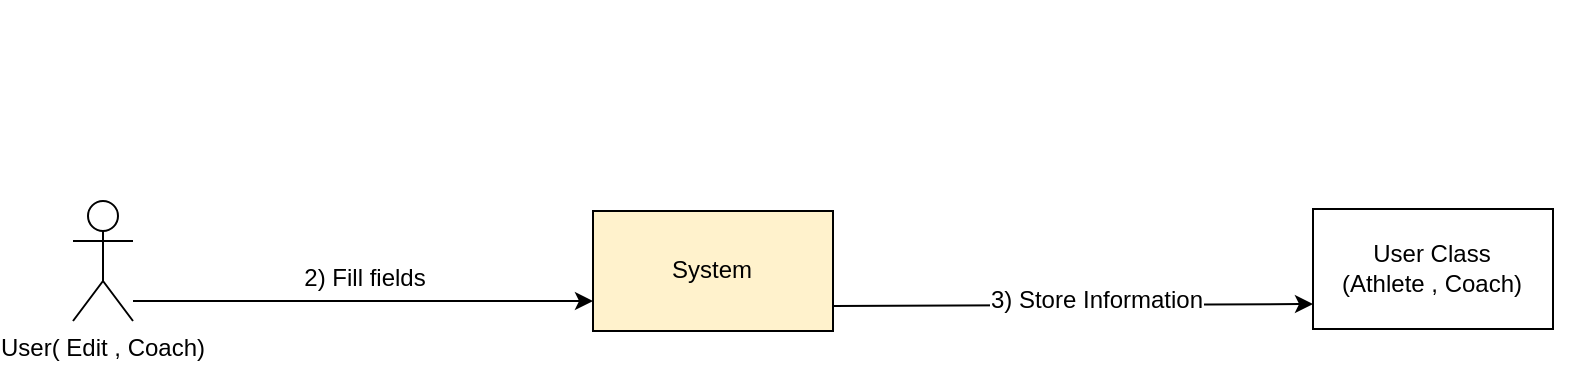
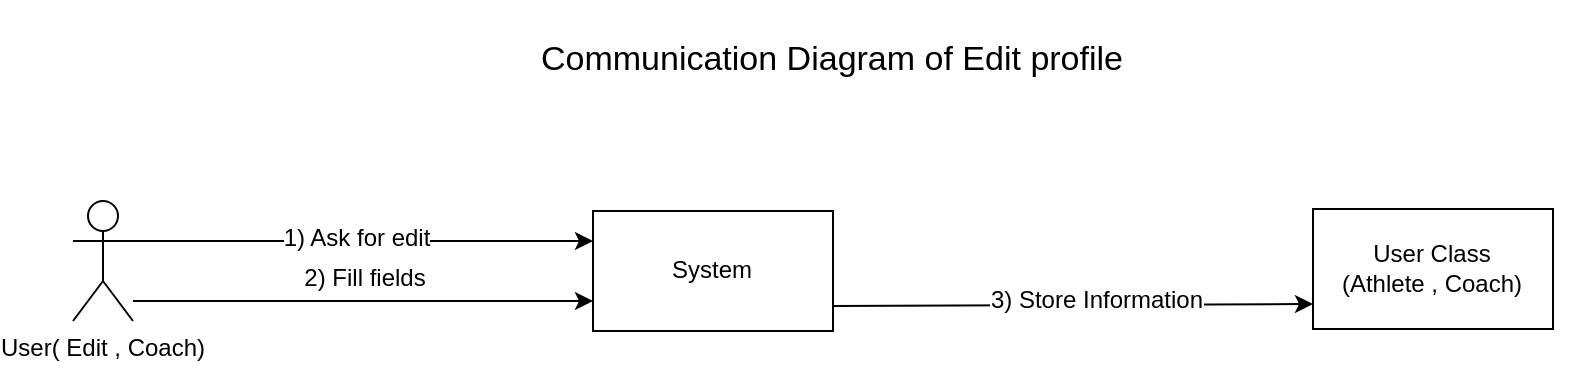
  <mxCell id="0" />
  <mxCell id="1" parent="0" />
  <mxCell id="2" value="User( Edit , Coach)" style="shape=umlActor;verticalLabelPosition=bottom;labelBackgroundColor=#ffffff;verticalAlign=top;html=1;outlineConnect=0;" vertex="1" parent="1"><mxGeometry x="20" y="100" width="30" height="60" as="geometry" /></mxCell>
- <mxCell id="3" value="System" style="rounded=0;whiteSpace=wrap;html=1;fillColor=#fff2cc;" vertex="1" parent="1"><mxGeometry x="280" y="105" width="120" height="60" as="geometry" /></mxCell>
+ <mxCell id="3" value="System" style="rounded=0;whiteSpace=wrap;html=1;" vertex="1" parent="1"><mxGeometry x="280" y="105" width="120" height="60" as="geometry" /></mxCell>
  <mxCell id="4" value="&lt;span&gt;User Class&lt;br&gt;(Athlete , Coach)&lt;br&gt;&lt;/span&gt;" style="rounded=0;whiteSpace=wrap;html=1;" vertex="1" parent="1"><mxGeometry x="640" y="104" width="120" height="60" as="geometry" /></mxCell>
+ <mxCell id="5" value="" style="endArrow=classic;html=1;entryX=0;entryY=0.25;entryDx=0;entryDy=0;exitX=1;exitY=0.333;exitDx=0;exitDy=0;exitPerimeter=0;" edge="1" parent="1" source="2" target="3"><mxGeometry width="50" height="50" relative="1" as="geometry"><mxPoint x="100" y="170" as="sourcePoint" /><mxPoint x="150" y="120" as="targetPoint" /></mxGeometry></mxCell>
+ <mxCell id="6" value="1) Ask for edit" style="text;html=1;resizable=0;points=[];align=center;verticalAlign=middle;labelBackgroundColor=#ffffff;" vertex="1" connectable="0" parent="5"><mxGeometry x="-0.035" y="1" relative="1" as="geometry"><mxPoint as="offset" /></mxGeometry></mxCell>
  <mxCell id="7" value="" style="endArrow=classic;html=1;exitX=1;exitY=0.25;exitDx=0;exitDy=0;entryX=0;entryY=0.25;entryDx=0;entryDy=0;" edge="1" parent="1"><mxGeometry width="50" height="50" relative="1" as="geometry"><mxPoint x="400" y="152.5" as="sourcePoint" /><mxPoint x="640" y="151.5" as="targetPoint" /></mxGeometry></mxCell>
  <mxCell id="8" value="&lt;span&gt;3) Store Information&lt;/span&gt;&lt;br&gt;" style="text;html=1;resizable=0;points=[];align=center;verticalAlign=middle;labelBackgroundColor=#ffffff;" vertex="1" connectable="0" parent="7"><mxGeometry x="0.208" relative="1" as="geometry"><mxPoint x="-13" y="-2" as="offset" /></mxGeometry></mxCell>
+ <mxCell id="9" value="&lt;font style=&quot;font-size: 17px&quot;&gt;Communication Diagram of Edit profile&lt;/font&gt;" style="text;html=1;strokeColor=none;fillColor=none;align=center;verticalAlign=middle;whiteSpace=wrap;rounded=0;" vertex="1" parent="1"><mxGeometry x="160" y="20" width="480" height="20" as="geometry" /></mxCell>
  <mxCell id="10" value="" style="endArrow=classic;html=1;entryX=0;entryY=0.75;entryDx=0;entryDy=0;" edge="1" parent="1" target="3"><mxGeometry width="50" height="50" relative="1" as="geometry"><mxPoint x="50" y="150" as="sourcePoint" /><mxPoint x="260" y="150" as="targetPoint" /></mxGeometry></mxCell>
  <mxCell id="11" value="&lt;span&gt;2) Fill fields&lt;/span&gt;&lt;br&gt;" style="text;html=1;resizable=0;points=[];align=center;verticalAlign=middle;labelBackgroundColor=#ffffff;" vertex="1" connectable="0" parent="10"><mxGeometry x="-0.035" y="1" relative="1" as="geometry"><mxPoint x="4" y="-11" as="offset" /></mxGeometry></mxCell>
